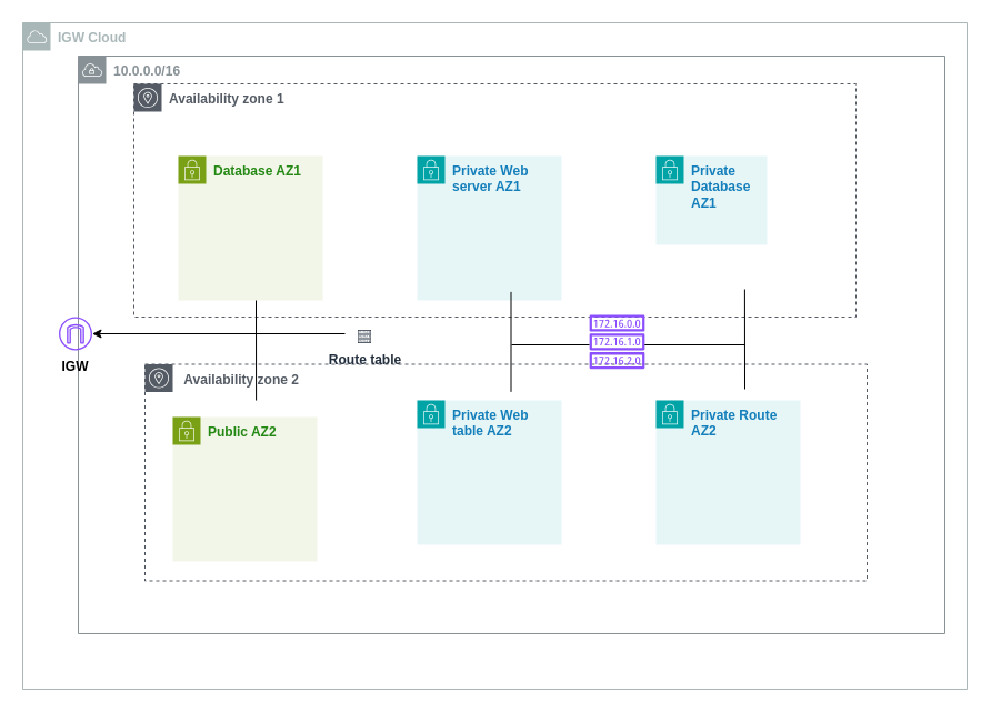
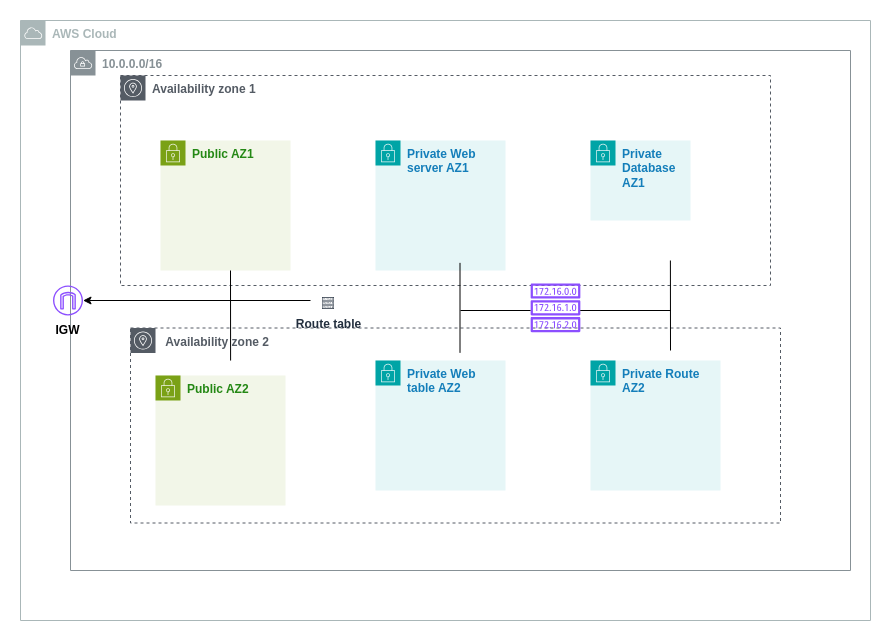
  <mxCell id="0" />
  <mxCell id="1" parent="0" />
- <mxCell id="2" value="&lt;b&gt;IGW Cloud&lt;/b&gt;" style="sketch=0;outlineConnect=0;gradientColor=none;html=1;whiteSpace=wrap;fontSize=12;fontStyle=0;shape=mxgraph.aws4.group;grIcon=mxgraph.aws4.group_aws_cloud;strokeColor=#AAB7B8;fillColor=none;verticalAlign=top;align=left;spacingLeft=30;fontColor=#AAB7B8;dashed=0;" vertex="1" parent="1"><mxGeometry x="20" y="20" width="850" height="600" as="geometry" /></mxCell>
+ <mxCell id="2" value="&lt;b&gt;AWS Cloud&lt;/b&gt;" style="sketch=0;outlineConnect=0;gradientColor=none;html=1;whiteSpace=wrap;fontSize=12;fontStyle=0;shape=mxgraph.aws4.group;grIcon=mxgraph.aws4.group_aws_cloud;strokeColor=#AAB7B8;fillColor=none;verticalAlign=top;align=left;spacingLeft=30;fontColor=#AAB7B8;dashed=0;" vertex="1" parent="1"><mxGeometry x="20" y="20" width="850" height="600" as="geometry" /></mxCell>
  <mxCell id="3" value="&lt;b&gt;10.0.0.0/16&lt;/b&gt;" style="sketch=0;outlineConnect=0;gradientColor=none;html=1;whiteSpace=wrap;fontSize=12;fontStyle=0;shape=mxgraph.aws4.group;grIcon=mxgraph.aws4.group_vpc;strokeColor=#879196;fillColor=none;verticalAlign=top;align=left;spacingLeft=30;fontColor=#879196;dashed=0;" vertex="1" parent="1"><mxGeometry x="70" y="50" width="780" height="520" as="geometry" /></mxCell>
  <mxCell id="4" value="&lt;b&gt;Availability zone 1&amp;nbsp;&lt;/b&gt;" style="sketch=0;outlineConnect=0;gradientColor=none;html=1;whiteSpace=wrap;fontSize=12;fontStyle=0;shape=mxgraph.aws4.group;grIcon=mxgraph.aws4.group_availability_zone;strokeColor=#545B64;fillColor=none;verticalAlign=top;align=left;spacingLeft=30;fontColor=#545B64;dashed=1;" vertex="1" parent="1"><mxGeometry x="120" y="75" width="650" height="210" as="geometry" /></mxCell>
  <mxCell id="5" value="&lt;b&gt;&amp;nbsp;Availability zone 2&lt;/b&gt;" style="sketch=0;outlineConnect=0;gradientColor=none;html=1;whiteSpace=wrap;fontSize=12;fontStyle=0;shape=mxgraph.aws4.group;grIcon=mxgraph.aws4.group_availability_zone;strokeColor=#545B64;fillColor=none;verticalAlign=top;align=left;spacingLeft=30;fontColor=#545B64;dashed=1;" vertex="1" parent="1"><mxGeometry x="130" y="327.5" width="650" height="195" as="geometry" /></mxCell>
- <mxCell id="6" value="&lt;b&gt;Database AZ1&lt;/b&gt;" style="points=[[0,0],[0.25,0],[0.5,0],[0.75,0],[1,0],[1,0.25],[1,0.5],[1,0.75],[1,1],[0.75,1],[0.5,1],[0.25,1],[0,1],[0,0.75],[0,0.5],[0,0.25]];outlineConnect=0;gradientColor=none;html=1;whiteSpace=wrap;fontSize=12;fontStyle=0;container=1;pointerEvents=0;collapsible=0;recursiveResize=0;shape=mxgraph.aws4.group;grIcon=mxgraph.aws4.group_security_group;grStroke=0;strokeColor=#7AA116;fillColor=#F2F6E8;verticalAlign=top;align=left;spacingLeft=30;fontColor=#248814;dashed=0;" vertex="1" parent="1"><mxGeometry x="160" y="140" width="130" height="130" as="geometry" /></mxCell>
+ <mxCell id="6" value="&lt;b&gt;Public AZ1&lt;/b&gt;" style="points=[[0,0],[0.25,0],[0.5,0],[0.75,0],[1,0],[1,0.25],[1,0.5],[1,0.75],[1,1],[0.75,1],[0.5,1],[0.25,1],[0,1],[0,0.75],[0,0.5],[0,0.25]];outlineConnect=0;gradientColor=none;html=1;whiteSpace=wrap;fontSize=12;fontStyle=0;container=1;pointerEvents=0;collapsible=0;recursiveResize=0;shape=mxgraph.aws4.group;grIcon=mxgraph.aws4.group_security_group;grStroke=0;strokeColor=#7AA116;fillColor=#F2F6E8;verticalAlign=top;align=left;spacingLeft=30;fontColor=#248814;dashed=0;" vertex="1" parent="1"><mxGeometry x="160" y="140" width="130" height="130" as="geometry" /></mxCell>
  <mxCell id="7" value="&lt;b&gt;Public AZ2&lt;/b&gt;" style="points=[[0,0],[0.25,0],[0.5,0],[0.75,0],[1,0],[1,0.25],[1,0.5],[1,0.75],[1,1],[0.75,1],[0.5,1],[0.25,1],[0,1],[0,0.75],[0,0.5],[0,0.25]];outlineConnect=0;gradientColor=none;html=1;whiteSpace=wrap;fontSize=12;fontStyle=0;container=1;pointerEvents=0;collapsible=0;recursiveResize=0;shape=mxgraph.aws4.group;grIcon=mxgraph.aws4.group_security_group;grStroke=0;strokeColor=#7AA116;fillColor=#F2F6E8;verticalAlign=top;align=left;spacingLeft=30;fontColor=#248814;dashed=0;" vertex="1" parent="1"><mxGeometry x="155" y="375" width="130" height="130" as="geometry" /></mxCell>
  <mxCell id="8" value="&lt;b&gt;Private Web server AZ1&lt;/b&gt;" style="points=[[0,0],[0.25,0],[0.5,0],[0.75,0],[1,0],[1,0.25],[1,0.5],[1,0.75],[1,1],[0.75,1],[0.5,1],[0.25,1],[0,1],[0,0.75],[0,0.5],[0,0.25]];outlineConnect=0;gradientColor=none;html=1;whiteSpace=wrap;fontSize=12;fontStyle=0;container=1;pointerEvents=0;collapsible=0;recursiveResize=0;shape=mxgraph.aws4.group;grIcon=mxgraph.aws4.group_security_group;grStroke=0;strokeColor=#00A4A6;fillColor=#E6F6F7;verticalAlign=top;align=left;spacingLeft=30;fontColor=#147EBA;dashed=0;" vertex="1" parent="1"><mxGeometry x="375" y="140" width="130" height="130" as="geometry" /></mxCell>
  <mxCell id="9" value="&lt;b&gt;Private Database AZ1&lt;/b&gt;" style="points=[[0,0],[0.25,0],[0.5,0],[0.75,0],[1,0],[1,0.25],[1,0.5],[1,0.75],[1,1],[0.75,1],[0.5,1],[0.25,1],[0,1],[0,0.75],[0,0.5],[0,0.25]];outlineConnect=0;gradientColor=none;html=1;whiteSpace=wrap;fontSize=12;fontStyle=0;container=1;pointerEvents=0;collapsible=0;recursiveResize=0;shape=mxgraph.aws4.group;grIcon=mxgraph.aws4.group_security_group;grStroke=0;strokeColor=#00A4A6;fillColor=#E6F6F7;verticalAlign=top;align=left;spacingLeft=30;fontColor=#147EBA;dashed=0;" vertex="1" parent="1"><mxGeometry x="590" y="140" width="100" height="80" as="geometry" /></mxCell>
  <mxCell id="10" value="&lt;b&gt;Private Route AZ2&lt;/b&gt;" style="points=[[0,0],[0.25,0],[0.5,0],[0.75,0],[1,0],[1,0.25],[1,0.5],[1,0.75],[1,1],[0.75,1],[0.5,1],[0.25,1],[0,1],[0,0.75],[0,0.5],[0,0.25]];outlineConnect=0;gradientColor=none;html=1;whiteSpace=wrap;fontSize=12;fontStyle=0;container=1;pointerEvents=0;collapsible=0;recursiveResize=0;shape=mxgraph.aws4.group;grIcon=mxgraph.aws4.group_security_group;grStroke=0;strokeColor=#00A4A6;fillColor=#E6F6F7;verticalAlign=top;align=left;spacingLeft=30;fontColor=#147EBA;dashed=0;" vertex="1" parent="1"><mxGeometry x="590" y="360" width="130" height="130" as="geometry" /></mxCell>
  <mxCell id="11" value="&lt;b&gt;Private Web table AZ2&lt;/b&gt;" style="points=[[0,0],[0.25,0],[0.5,0],[0.75,0],[1,0],[1,0.25],[1,0.5],[1,0.75],[1,1],[0.75,1],[0.5,1],[0.25,1],[0,1],[0,0.75],[0,0.5],[0,0.25]];outlineConnect=0;gradientColor=none;html=1;whiteSpace=wrap;fontSize=12;fontStyle=0;container=1;pointerEvents=0;collapsible=0;recursiveResize=0;shape=mxgraph.aws4.group;grIcon=mxgraph.aws4.group_security_group;grStroke=0;strokeColor=#00A4A6;fillColor=#E6F6F7;verticalAlign=top;align=left;spacingLeft=30;fontColor=#147EBA;dashed=0;" vertex="1" parent="1"><mxGeometry x="375" y="360" width="130" height="130" as="geometry" /></mxCell>
  <mxCell id="12" value="" style="sketch=0;outlineConnect=0;fontColor=#232F3E;gradientColor=none;fillColor=#8C4FFF;strokeColor=none;dashed=0;verticalLabelPosition=bottom;verticalAlign=top;align=center;html=1;fontSize=12;fontStyle=0;aspect=fixed;pointerEvents=1;shape=mxgraph.aws4.internet_gateway;" vertex="1" parent="1"><mxGeometry x="52.5" y="285" width="30" height="30" as="geometry" /></mxCell>
  <mxCell id="13" value="&lt;b&gt;IGW&lt;/b&gt;" style="text;strokeColor=none;align=center;fillColor=none;html=1;verticalAlign=middle;whiteSpace=wrap;rounded=0;" vertex="1" parent="1"><mxGeometry x="35" y="320" width="65" height="20" as="geometry" /></mxCell>
  <mxCell id="14" value="&lt;b&gt;Route table&lt;/b&gt;" style="sketch=0;outlineConnect=0;fontColor=#232F3E;gradientColor=none;strokeColor=#232F3E;fillColor=#ffffff;dashed=0;verticalLabelPosition=bottom;verticalAlign=top;align=center;html=1;fontSize=12;fontStyle=0;aspect=fixed;shape=mxgraph.aws4.resourceIcon;resIcon=mxgraph.aws4.route_table;" vertex="1" parent="1"><mxGeometry x="320" y="295" width="15" height="15" as="geometry" /></mxCell>
  <mxCell id="15" value="" style="sketch=0;outlineConnect=0;fontColor=#232F3E;gradientColor=none;fillColor=#8C4FFF;strokeColor=none;dashed=0;verticalLabelPosition=bottom;verticalAlign=top;align=center;html=1;fontSize=12;fontStyle=0;aspect=fixed;pointerEvents=1;shape=mxgraph.aws4.route_table;" vertex="1" parent="1"><mxGeometry x="530" y="283.01" width="50" height="48.72" as="geometry" /></mxCell>
  <mxCell id="16" value="" style="endArrow=classic;html=1;rounded=0;" edge="1" parent="1" target="12"><mxGeometry width="50" height="50" relative="1" as="geometry"><mxPoint x="310" y="300" as="sourcePoint" /><mxPoint x="430" y="310" as="targetPoint" /></mxGeometry></mxCell>
  <mxCell id="17" value="" style="endArrow=none;html=1;rounded=0;entryX=0.846;entryY=0.881;entryDx=0;entryDy=0;entryPerimeter=0;" edge="1" parent="1" target="4"><mxGeometry width="50" height="50" relative="1" as="geometry"><mxPoint x="670" y="350" as="sourcePoint" /><mxPoint x="430" y="280" as="targetPoint" /><Array as="points"><mxPoint x="670" y="350" /></Array></mxGeometry></mxCell>
  <mxCell id="18" value="" style="endArrow=none;html=1;rounded=0;entryX=0.846;entryY=0.881;entryDx=0;entryDy=0;entryPerimeter=0;" edge="1" parent="1"><mxGeometry width="50" height="50" relative="1" as="geometry"><mxPoint x="459.5" y="352.37" as="sourcePoint" /><mxPoint x="459.5" y="262.37" as="targetPoint" /><Array as="points"><mxPoint x="459.5" y="352.37" /></Array></mxGeometry></mxCell>
  <mxCell id="19" value="" style="endArrow=none;html=1;rounded=0;" edge="1" parent="1"><mxGeometry width="50" height="50" relative="1" as="geometry"><mxPoint x="460" y="310" as="sourcePoint" /><mxPoint x="530" y="310" as="targetPoint" /><Array as="points"><mxPoint x="530" y="310" /></Array></mxGeometry></mxCell>
  <mxCell id="20" value="" style="endArrow=none;html=1;rounded=0;" edge="1" parent="1"><mxGeometry width="50" height="50" relative="1" as="geometry"><mxPoint x="580" y="310" as="sourcePoint" /><mxPoint x="580" y="310" as="targetPoint" /><Array as="points"><mxPoint x="670" y="310" /></Array></mxGeometry></mxCell>
  <mxCell id="21" value="" style="endArrow=none;html=1;rounded=0;exitX=0.154;exitY=0.167;exitDx=0;exitDy=0;exitPerimeter=0;" edge="1" parent="1" source="5"><mxGeometry width="50" height="50" relative="1" as="geometry"><mxPoint x="380" y="330" as="sourcePoint" /><mxPoint x="230" y="270" as="targetPoint" /><Array as="points"><mxPoint x="230" y="270" /></Array></mxGeometry></mxCell>
